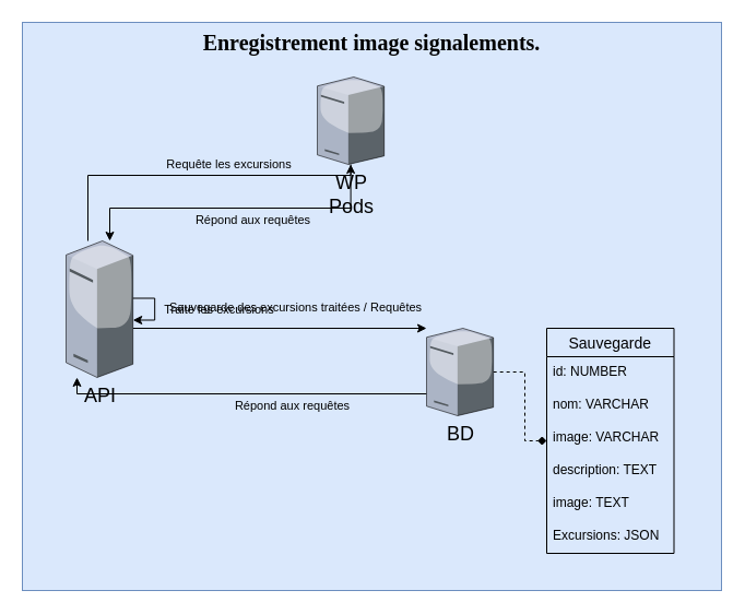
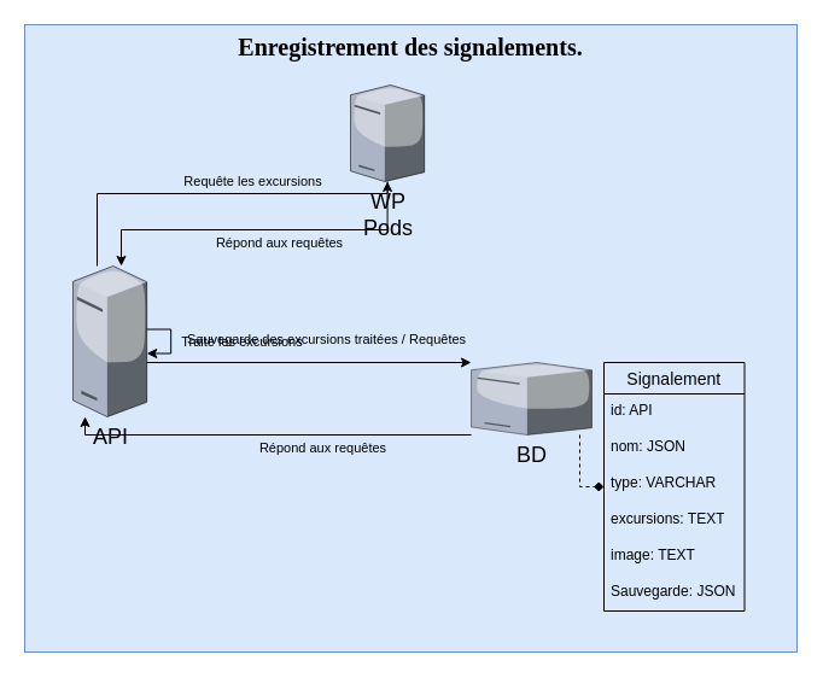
  <mxCell id="0" />
  <mxCell id="1" parent="0" />
- <mxCell id="2" value="&lt;font face=&quot;Verdana&quot; style=&quot;font-size: 20px;&quot;&gt;&lt;b&gt;Enregistrement image signalements.&lt;/b&gt;&lt;/font&gt;" style="rounded=0;whiteSpace=wrap;html=1;fillColor=#dae8fc;strokeColor=#6c8ebf;gradientColor=none;gradientDirection=north;movable=1;resizable=1;rotatable=1;deletable=1;editable=1;locked=0;connectable=1;verticalAlign=top;" vertex="1" parent="1"><mxGeometry x="20" y="20" width="640" height="520" as="geometry" /></mxCell>
+ <mxCell id="2" value="&lt;font face=&quot;Verdana&quot; style=&quot;font-size: 20px;&quot;&gt;&lt;b&gt;Enregistrement des signalements.&lt;/b&gt;&lt;/font&gt;" style="rounded=0;whiteSpace=wrap;html=1;fillColor=#dae8fc;strokeColor=#6c8ebf;gradientColor=none;gradientDirection=north;movable=1;resizable=1;rotatable=1;deletable=1;editable=1;locked=0;connectable=1;verticalAlign=top;" vertex="1" parent="1"><mxGeometry x="20" y="20" width="640" height="520" as="geometry" /></mxCell>
  <mxCell id="3" value="Requête les excursions" style="edgeStyle=orthogonalEdgeStyle;rounded=0;orthogonalLoop=1;jettySize=auto;html=1;labelBackgroundColor=none;" edge="1" parent="1" source="6" target="9"><mxGeometry x="0.218" y="10" relative="1" as="geometry"><Array as="points"><mxPoint x="80" y="160" /></Array><mxPoint as="offset" /></mxGeometry></mxCell>
  <mxCell id="4" style="edgeStyle=orthogonalEdgeStyle;rounded=0;orthogonalLoop=1;jettySize=auto;html=1;" edge="1" parent="1" source="6" target="14"><mxGeometry relative="1" as="geometry"><Array as="points"><mxPoint x="110" y="340" /></Array></mxGeometry></mxCell>
  <mxCell id="5" value="Sauvegarde des excursions traitées / Requêtes" style="edgeLabel;html=1;align=center;verticalAlign=middle;resizable=0;points=[];labelBackgroundColor=none;" vertex="1" connectable="0" parent="4"><mxGeometry x="-0.098" y="2" relative="1" as="geometry"><mxPoint x="27" y="-18" as="offset" /></mxGeometry></mxCell>
  <mxCell id="6" value="&lt;font style=&quot;font-size: 18px;&quot;&gt;API&lt;br&gt;&lt;/font&gt;" style="verticalLabelPosition=bottom;sketch=0;aspect=fixed;html=1;verticalAlign=top;align=center;outlineConnect=0;shape=mxgraph.citrix.tower_server;" vertex="1" parent="1"><mxGeometry x="60" y="220" width="61.18" height="125" as="geometry" /></mxCell>
  <mxCell id="7" style="edgeStyle=orthogonalEdgeStyle;rounded=0;orthogonalLoop=1;jettySize=auto;html=1;labelBackgroundColor=none;" edge="1" parent="1" source="9" target="6"><mxGeometry relative="1" as="geometry"><Array as="points"><mxPoint x="100" y="190" /></Array></mxGeometry></mxCell>
  <mxCell id="8" value="Répond aux requêtes" style="edgeLabel;html=1;align=center;verticalAlign=middle;resizable=0;points=[];labelBackgroundColor=none;" vertex="1" connectable="0" parent="7"><mxGeometry x="-0.23" relative="1" as="geometry"><mxPoint x="-18" y="10" as="offset" /></mxGeometry></mxCell>
  <mxCell id="9" value="&lt;font style=&quot;font-size: 18px;&quot;&gt;WP&lt;br&gt;Pods&lt;br&gt;&lt;/font&gt;" style="verticalLabelPosition=bottom;sketch=0;aspect=fixed;html=1;verticalAlign=top;align=center;outlineConnect=0;shape=mxgraph.citrix.tower_server;" vertex="1" parent="1"><mxGeometry x="290" y="70" width="61.18" height="80" as="geometry" /></mxCell>
  <mxCell id="10" value="Traite les excursions" style="edgeStyle=orthogonalEdgeStyle;rounded=0;orthogonalLoop=1;jettySize=auto;html=1;elbow=vertical;labelBackgroundColor=none;labelBorderColor=none;" edge="1" parent="1" source="6" target="6"><mxGeometry y="59" relative="1" as="geometry"><mxPoint as="offset" /></mxGeometry></mxCell>
  <mxCell id="11" style="edgeStyle=orthogonalEdgeStyle;rounded=0;orthogonalLoop=1;jettySize=auto;html=1;" edge="1" parent="1" source="14" target="6"><mxGeometry relative="1" as="geometry"><Array as="points"><mxPoint x="70" y="360" /></Array></mxGeometry></mxCell>
  <mxCell id="12" value="Répond aux requêtes" style="edgeLabel;html=1;align=center;verticalAlign=middle;resizable=0;points=[];labelBackgroundColor=none;" vertex="1" connectable="0" parent="11"><mxGeometry x="-0.37" y="1" relative="1" as="geometry"><mxPoint x="-18" y="9" as="offset" /></mxGeometry></mxCell>
  <mxCell id="13" style="edgeStyle=orthogonalEdgeStyle;rounded=0;orthogonalLoop=1;jettySize=auto;html=1;dashed=1;endArrow=diamond;" edge="1" parent="1" source="14" target="15"><mxGeometry relative="1" as="geometry"><Array as="points"><mxPoint x="480" y="340" /><mxPoint x="480" y="403" /></Array></mxGeometry></mxCell>
- <mxCell id="14" value="&lt;font style=&quot;font-size: 18px;&quot;&gt;BD&lt;br&gt;&lt;/font&gt;" style="verticalLabelPosition=bottom;sketch=0;aspect=fixed;html=1;verticalAlign=top;align=center;outlineConnect=0;shape=mxgraph.citrix.tower_server;" vertex="1" parent="1"><mxGeometry x="390" y="300" width="61.18" height="80" as="geometry" /></mxCell>
- <mxCell id="15" value="Sauvegarde" style="swimlane;fontStyle=0;childLayout=stackLayout;horizontal=1;startSize=26;horizontalStack=0;resizeParent=1;resizeParentMax=0;resizeLast=0;collapsible=1;marginBottom=0;align=center;fontSize=14;labelBackgroundColor=none;fillColor=none;" vertex="1" parent="1"><mxGeometry x="500" y="300" width="116.5" height="206" as="geometry" /></mxCell>
- <mxCell id="16" value="id: NUMBER" style="text;strokeColor=none;fillColor=none;spacingLeft=4;spacingRight=4;overflow=hidden;rotatable=0;points=[[0,0.5],[1,0.5]];portConstraint=eastwest;fontSize=12;whiteSpace=wrap;html=1;" vertex="1" parent="15"><mxGeometry y="26" width="116.5" height="30" as="geometry" /></mxCell>
- <mxCell id="17" value="nom: VARCHAR" style="text;strokeColor=none;fillColor=none;spacingLeft=4;spacingRight=4;overflow=hidden;rotatable=0;points=[[0,0.5],[1,0.5]];portConstraint=eastwest;fontSize=12;whiteSpace=wrap;html=1;" vertex="1" parent="15"><mxGeometry y="56" width="116.5" height="30" as="geometry" /></mxCell>
- <mxCell id="18" value="image: VARCHAR" style="text;strokeColor=none;fillColor=none;spacingLeft=4;spacingRight=4;overflow=hidden;rotatable=0;points=[[0,0.5],[1,0.5]];portConstraint=eastwest;fontSize=12;whiteSpace=wrap;html=1;" vertex="1" parent="15"><mxGeometry y="86" width="116.5" height="30" as="geometry" /></mxCell>
- <mxCell id="19" value="description: TEXT" style="text;strokeColor=none;fillColor=none;spacingLeft=4;spacingRight=4;overflow=hidden;rotatable=0;points=[[0,0.5],[1,0.5]];portConstraint=eastwest;fontSize=12;whiteSpace=wrap;html=1;" vertex="1" parent="15"><mxGeometry y="116" width="116.5" height="30" as="geometry" /></mxCell>
+ <mxCell id="14" value="&lt;font style=&quot;font-size: 18px;&quot;&gt;BD&lt;br&gt;&lt;/font&gt;" style="verticalLabelPosition=bottom;sketch=0;aspect=fixed;html=1;verticalAlign=top;align=center;outlineConnect=0;shape=mxgraph.citrix.tower_server;" vertex="1" parent="1"><mxGeometry x="390" y="300" width="100" height="60" as="geometry" /></mxCell>
+ <mxCell id="15" value="Signalement" style="swimlane;fontStyle=0;childLayout=stackLayout;horizontal=1;startSize=26;horizontalStack=0;resizeParent=1;resizeParentMax=0;resizeLast=0;collapsible=1;marginBottom=0;align=center;fontSize=14;labelBackgroundColor=none;fillColor=none;" vertex="1" parent="1"><mxGeometry x="500" y="300" width="116.5" height="206" as="geometry" /></mxCell>
+ <mxCell id="16" value="id: API" style="text;strokeColor=none;fillColor=none;spacingLeft=4;spacingRight=4;overflow=hidden;rotatable=0;points=[[0,0.5],[1,0.5]];portConstraint=eastwest;fontSize=12;whiteSpace=wrap;html=1;" vertex="1" parent="15"><mxGeometry y="26" width="116.5" height="30" as="geometry" /></mxCell>
+ <mxCell id="17" value="nom: JSON" style="text;strokeColor=none;fillColor=none;spacingLeft=4;spacingRight=4;overflow=hidden;rotatable=0;points=[[0,0.5],[1,0.5]];portConstraint=eastwest;fontSize=12;whiteSpace=wrap;html=1;" vertex="1" parent="15"><mxGeometry y="56" width="116.5" height="30" as="geometry" /></mxCell>
+ <mxCell id="18" value="type: VARCHAR" style="text;strokeColor=none;fillColor=none;spacingLeft=4;spacingRight=4;overflow=hidden;rotatable=0;points=[[0,0.5],[1,0.5]];portConstraint=eastwest;fontSize=12;whiteSpace=wrap;html=1;" vertex="1" parent="15"><mxGeometry y="86" width="116.5" height="30" as="geometry" /></mxCell>
+ <mxCell id="19" value="excursions: TEXT" style="text;strokeColor=none;fillColor=none;spacingLeft=4;spacingRight=4;overflow=hidden;rotatable=0;points=[[0,0.5],[1,0.5]];portConstraint=eastwest;fontSize=12;whiteSpace=wrap;html=1;" vertex="1" parent="15"><mxGeometry y="116" width="116.5" height="30" as="geometry" /></mxCell>
  <mxCell id="20" value="image: TEXT" style="text;strokeColor=none;fillColor=none;spacingLeft=4;spacingRight=4;overflow=hidden;rotatable=0;points=[[0,0.5],[1,0.5]];portConstraint=eastwest;fontSize=12;whiteSpace=wrap;html=1;" vertex="1" parent="15"><mxGeometry y="146" width="116.5" height="30" as="geometry" /></mxCell>
- <mxCell id="21" value="Excursions: JSON" style="text;strokeColor=none;fillColor=none;spacingLeft=4;spacingRight=4;overflow=hidden;rotatable=0;points=[[0,0.5],[1,0.5]];portConstraint=eastwest;fontSize=12;whiteSpace=wrap;html=1;" vertex="1" parent="15"><mxGeometry y="176" width="116.5" height="30" as="geometry" /></mxCell>
+ <mxCell id="21" value="Sauvegarde: JSON" style="text;strokeColor=none;fillColor=none;spacingLeft=4;spacingRight=4;overflow=hidden;rotatable=0;points=[[0,0.5],[1,0.5]];portConstraint=eastwest;fontSize=12;whiteSpace=wrap;html=1;" vertex="1" parent="15"><mxGeometry y="176" width="116.5" height="30" as="geometry" /></mxCell>
